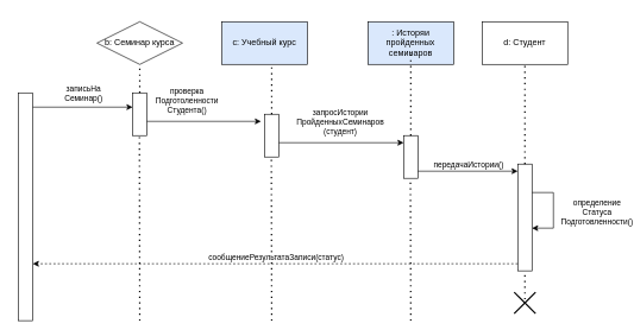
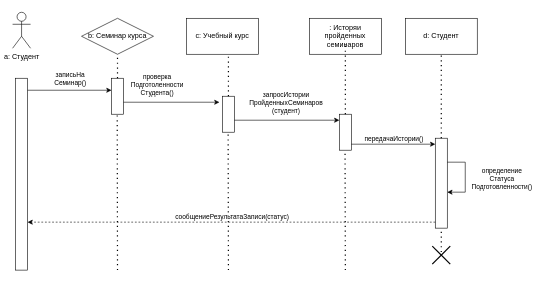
  <mxCell id="0" />
  <mxCell id="1" parent="0" />
  <mxCell id="2" value="" style="rounded=0;whiteSpace=wrap;html=1;" parent="1" vertex="1"><mxGeometry x="25" y="130" width="20" height="320" as="geometry" /></mxCell>
  <mxCell id="3" value="" style="rounded=0;whiteSpace=wrap;html=1;" parent="1" vertex="1"><mxGeometry x="370" y="160" width="20" height="60" as="geometry" /></mxCell>
  <mxCell id="4" value="d: Студент" style="rounded=0;whiteSpace=wrap;html=1;" parent="1" vertex="1"><mxGeometry x="675" y="30" width="120" height="60" as="geometry" /></mxCell>
- <mxCell id="5" value=": Исторяи пройденных семинаров" style="rounded=0;whiteSpace=wrap;html=1;fillColor=#dae8fc;" parent="1" vertex="1"><mxGeometry x="515" y="30" width="120" height="60" as="geometry" /></mxCell>
- <mxCell id="6" value="c: Учебный курс" style="rounded=0;whiteSpace=wrap;html=1;fillColor=#dae8fc;" parent="1" vertex="1"><mxGeometry x="310" y="30" width="120" height="60" as="geometry" /></mxCell>
+ <mxCell id="5" value=": Исторяи пройденных семинаров" style="rounded=0;whiteSpace=wrap;html=1;" parent="1" vertex="1"><mxGeometry x="515" y="30" width="120" height="60" as="geometry" /></mxCell>
+ <mxCell id="6" value="c: Учебный курс" style="rounded=0;whiteSpace=wrap;html=1;" parent="1" vertex="1"><mxGeometry x="310" y="30" width="120" height="60" as="geometry" /></mxCell>
  <mxCell id="7" value="b: Семинар курса" style="rhombus;whiteSpace=wrap;html=1;" parent="1" vertex="1"><mxGeometry x="135" y="30" width="120" height="60" as="geometry" /></mxCell>
  <mxCell id="8" value="" style="rounded=0;whiteSpace=wrap;html=1;" parent="1" vertex="1"><mxGeometry x="565" y="190" width="20" height="60" as="geometry" /></mxCell>
  <mxCell id="9" value="" style="rounded=0;whiteSpace=wrap;html=1;" parent="1" vertex="1"><mxGeometry x="725" y="230" width="20" height="150" as="geometry" /></mxCell>
  <mxCell id="10" value="" style="rounded=0;whiteSpace=wrap;html=1;" parent="1" vertex="1"><mxGeometry x="185" y="130" width="20" height="60" as="geometry" /></mxCell>
  <mxCell id="11" value="" style="endArrow=classic;html=1;rounded=0;" parent="1" edge="1"><mxGeometry relative="1" as="geometry"><mxPoint x="45" y="150" as="sourcePoint" /><mxPoint x="185" y="150" as="targetPoint" /></mxGeometry></mxCell>
  <mxCell id="12" value="&lt;div&gt;записьНа&lt;/div&gt;&lt;div&gt;Семинар()&lt;/div&gt;" style="edgeLabel;resizable=0;html=1;;align=center;verticalAlign=middle;" parent="11" connectable="0" vertex="1"><mxGeometry relative="1" as="geometry"><mxPoint y="-20" as="offset" /></mxGeometry></mxCell>
  <mxCell id="13" value="" style="endArrow=none;dashed=1;html=1;dashPattern=1 3;strokeWidth=2;rounded=0;entryX=0.5;entryY=1;entryDx=0;entryDy=0;" parent="1" source="10" target="7" edge="1"><mxGeometry width="50" height="50" relative="1" as="geometry"><mxPoint x="115" y="400" as="sourcePoint" /><mxPoint x="165" y="350" as="targetPoint" /></mxGeometry></mxCell>
  <mxCell id="14" value="" style="endArrow=none;dashed=1;html=1;dashPattern=1 3;strokeWidth=2;rounded=0;entryX=0.5;entryY=1;entryDx=0;entryDy=0;exitX=0.5;exitY=0;exitDx=0;exitDy=0;" parent="1" source="9" target="4" edge="1"><mxGeometry width="50" height="50" relative="1" as="geometry"><mxPoint x="75" y="400" as="sourcePoint" /><mxPoint x="125" y="350" as="targetPoint" /></mxGeometry></mxCell>
  <mxCell id="15" value="" style="endArrow=none;dashed=1;html=1;dashPattern=1 3;strokeWidth=2;rounded=0;exitX=0.5;exitY=0;exitDx=0;exitDy=0;" parent="1" source="8" edge="1"><mxGeometry width="50" height="50" relative="1" as="geometry"><mxPoint x="575" y="160" as="sourcePoint" /><mxPoint x="575" y="70" as="targetPoint" /></mxGeometry></mxCell>
  <mxCell id="16" value="" style="endArrow=none;dashed=1;html=1;dashPattern=1 3;strokeWidth=2;rounded=0;exitX=0.5;exitY=0;exitDx=0;exitDy=0;" parent="1" source="3" edge="1"><mxGeometry width="50" height="50" relative="1" as="geometry"><mxPoint x="330" y="140" as="sourcePoint" /><mxPoint x="380" y="90" as="targetPoint" /></mxGeometry></mxCell>
  <mxCell id="17" value="" style="endArrow=classic;html=1;rounded=0;" parent="1" edge="1"><mxGeometry relative="1" as="geometry"><mxPoint x="205" y="170" as="sourcePoint" /><mxPoint x="365" y="170" as="targetPoint" /></mxGeometry></mxCell>
  <mxCell id="18" value="&lt;div&gt;проверка&lt;/div&gt;&lt;div&gt;Подготоленности&lt;/div&gt;&lt;div&gt;Студента()&lt;/div&gt;" style="edgeLabel;resizable=0;html=1;;align=center;verticalAlign=middle;" parent="17" connectable="0" vertex="1"><mxGeometry relative="1" as="geometry"><mxPoint x="-25" y="-30" as="offset" /></mxGeometry></mxCell>
  <mxCell id="19" value="" style="endArrow=classic;html=1;rounded=0;" parent="1" edge="1"><mxGeometry relative="1" as="geometry"><mxPoint x="390" y="200" as="sourcePoint" /><mxPoint x="565" y="200" as="targetPoint" /></mxGeometry></mxCell>
  <mxCell id="20" value="&lt;div&gt;запросИстории&lt;/div&gt;&lt;div&gt;ПройденныхСеминаров&lt;/div&gt;&lt;div&gt;(студент)&lt;/div&gt;" style="edgeLabel;resizable=0;html=1;;align=center;verticalAlign=middle;" parent="19" connectable="0" vertex="1"><mxGeometry relative="1" as="geometry"><mxPoint x="-3" y="-30" as="offset" /></mxGeometry></mxCell>
  <mxCell id="21" value="" style="endArrow=classic;html=1;rounded=0;" parent="1" edge="1"><mxGeometry relative="1" as="geometry"><mxPoint x="585" y="240" as="sourcePoint" /><mxPoint x="725" y="240" as="targetPoint" /></mxGeometry></mxCell>
  <mxCell id="22" value="передачаИстории()" style="edgeLabel;resizable=0;html=1;;align=center;verticalAlign=middle;" parent="21" connectable="0" vertex="1"><mxGeometry relative="1" as="geometry"><mxPoint y="-10" as="offset" /></mxGeometry></mxCell>
  <mxCell id="23" value="" style="endArrow=none;html=1;rounded=0;" parent="1" edge="1"><mxGeometry width="50" height="50" relative="1" as="geometry"><mxPoint x="745" y="270" as="sourcePoint" /><mxPoint x="775" y="270" as="targetPoint" /></mxGeometry></mxCell>
  <mxCell id="24" value="" style="endArrow=none;html=1;rounded=0;" parent="1" edge="1"><mxGeometry width="50" height="50" relative="1" as="geometry"><mxPoint x="775" y="320" as="sourcePoint" /><mxPoint x="775" y="270" as="targetPoint" /></mxGeometry></mxCell>
  <mxCell id="25" value="&lt;div&gt;определение&lt;/div&gt;&lt;div&gt;Статуса&lt;/div&gt;&lt;div&gt;Подготовленности()&lt;/div&gt;" style="edgeLabel;html=1;align=center;verticalAlign=middle;resizable=0;points=[];" parent="24" vertex="1" connectable="0"><mxGeometry x="-0.08" y="1" relative="1" as="geometry"><mxPoint x="61" as="offset" /></mxGeometry></mxCell>
  <mxCell id="26" value="" style="endArrow=classic;html=1;rounded=0;" parent="1" edge="1"><mxGeometry width="50" height="50" relative="1" as="geometry"><mxPoint x="775" y="320" as="sourcePoint" /><mxPoint x="745" y="320" as="targetPoint" /></mxGeometry></mxCell>
  <mxCell id="27" value="" style="endArrow=none;dashed=1;html=1;dashPattern=1 3;strokeWidth=2;rounded=0;" parent="1" edge="1"><mxGeometry width="50" height="50" relative="1" as="geometry"><mxPoint x="735" y="420" as="sourcePoint" /><mxPoint x="735" y="380" as="targetPoint" /></mxGeometry></mxCell>
  <mxCell id="28" value="" style="endArrow=none;html=1;rounded=0;strokeWidth=2;" parent="1" edge="1"><mxGeometry width="50" height="50" relative="1" as="geometry"><mxPoint x="720" y="440" as="sourcePoint" /><mxPoint x="750" y="410" as="targetPoint" /></mxGeometry></mxCell>
  <mxCell id="29" value="" style="endArrow=none;html=1;rounded=0;strokeWidth=2;" parent="1" edge="1"><mxGeometry width="50" height="50" relative="1" as="geometry"><mxPoint x="750" y="440" as="sourcePoint" /><mxPoint x="720" y="410" as="targetPoint" /></mxGeometry></mxCell>
  <mxCell id="30" value="" style="endArrow=none;dashed=1;html=1;dashPattern=1 3;strokeWidth=2;rounded=0;" parent="1" edge="1"><mxGeometry width="50" height="50" relative="1" as="geometry"><mxPoint x="195" y="450" as="sourcePoint" /><mxPoint x="194.5" y="190" as="targetPoint" /></mxGeometry></mxCell>
  <mxCell id="31" value="" style="endArrow=none;dashed=1;html=1;dashPattern=1 3;strokeWidth=2;rounded=0;" parent="1" edge="1"><mxGeometry width="50" height="50" relative="1" as="geometry"><mxPoint x="380" y="450" as="sourcePoint" /><mxPoint x="379.5" y="220" as="targetPoint" /></mxGeometry></mxCell>
  <mxCell id="32" value="" style="endArrow=none;dashed=1;html=1;dashPattern=1 3;strokeWidth=2;rounded=0;" parent="1" edge="1"><mxGeometry width="50" height="50" relative="1" as="geometry"><mxPoint x="575" y="450" as="sourcePoint" /><mxPoint x="574.5" y="250" as="targetPoint" /></mxGeometry></mxCell>
  <mxCell id="33" value="" style="endArrow=classic;html=1;rounded=0;dashed=1;" parent="1" edge="1"><mxGeometry relative="1" as="geometry"><mxPoint x="725" y="370" as="sourcePoint" /><mxPoint x="45" y="370" as="targetPoint" /></mxGeometry></mxCell>
  <mxCell id="34" value="сообщениеРезультатаЗаписи(статус)" style="edgeLabel;resizable=0;html=1;;align=center;verticalAlign=middle;" parent="33" connectable="0" vertex="1"><mxGeometry relative="1" as="geometry"><mxPoint y="-10" as="offset" /></mxGeometry></mxCell>
+ <mxCell id="35" value="a: Студент" style="shape=umlActor;verticalLabelPosition=bottom;verticalAlign=top;html=1;outlineConnect=0;" parent="1" vertex="1"><mxGeometry x="20" y="20" width="30" height="60" as="geometry" /></mxCell>
